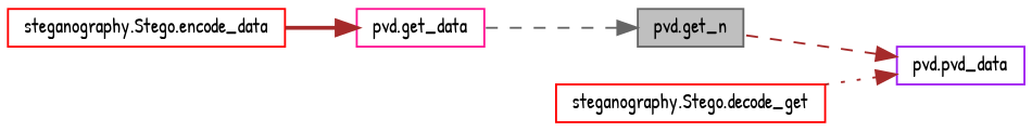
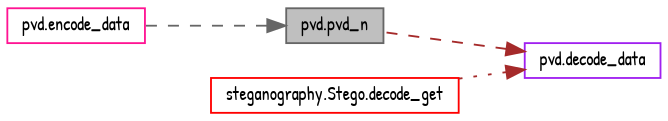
  digraph {
    fontname="Patrick Hand"
    rankdir=RL
    node [color=red fillcolor=white fontname="Patrick Hand" fontsize=10 shape=record style=filled]
    edge [color=brown dir=back fontname="Patrick Hand" fontsize=10 labelfontname=Helvetica labelfontsize=10 style=dashed]
-   n1 [color=gray40 fillcolor=grey75 fontcolor=black height=0.2 label="pvd.get_n" width=0.4]
-   n2 [color=deeppink height=0.2 label="pvd.get_data" width=0.4]
-   n3 [color=purple height=0.2 label="pvd.pvd_data" width=0.4]
+   n1 [color=gray40 fillcolor=grey75 fontcolor=black height=0.2 label="pvd.pvd_n" width=0.4]
+   n2 [color=deeppink height=0.2 label="pvd.encode_data" width=0.4]
+   n3 [color=purple height=0.2 label="pvd.decode_data" width=0.4]
    n4 [height=0.2 label="steganography.Stego.decode_get" width=0.4]
-   n5 [height=0.2 label="steganography.Stego.encode_data" width=0.4]
    n1 -> n2 [color=gray40]
-   n2 -> n5 [style=bold]
    n3 -> n1
    n3 -> n4 [style=dotted]
  }
